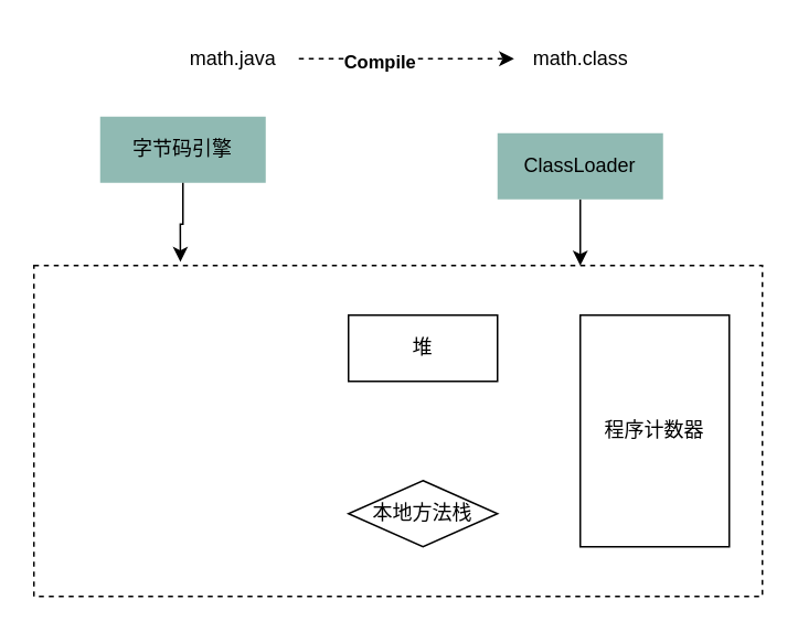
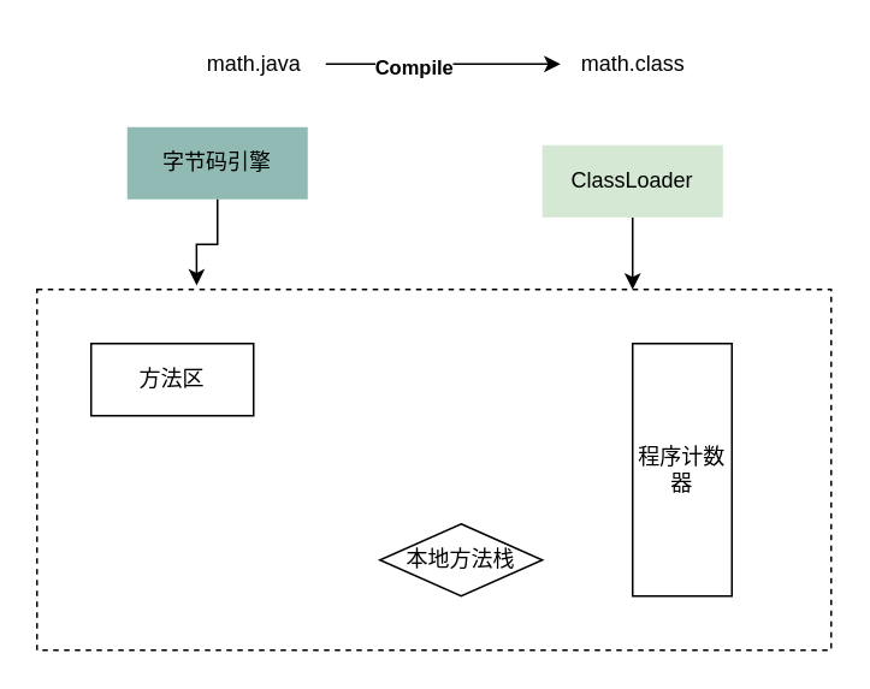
  <mxCell id="0" />
  <mxCell id="1" parent="0" />
  <mxCell id="2" value="" style="rounded=0;whiteSpace=wrap;html=1;fillColor=none;dashed=1;" parent="1" vertex="1"><mxGeometry x="20" y="160" width="440" height="200" as="geometry" /></mxCell>
  <mxCell id="3" style="edgeStyle=orthogonalEdgeStyle;rounded=0;orthogonalLoop=1;jettySize=auto;html=1;entryX=0.75;entryY=0;entryDx=0;entryDy=0;" edge="1" parent="1" source="4" target="2"><mxGeometry relative="1" as="geometry" /></mxCell>
- <mxCell id="4" value="ClassLoader" style="rounded=0;whiteSpace=wrap;html=1;dashed=1;fillColor=#90BAB3;strokeColor=none;" parent="1" vertex="1"><mxGeometry x="300" y="80" width="100" height="40" as="geometry" /></mxCell>
- <mxCell id="5" style="edgeStyle=orthogonalEdgeStyle;rounded=0;orthogonalLoop=1;jettySize=auto;html=1;dashed=1;" parent="1" source="7" target="8" edge="1"><mxGeometry relative="1" as="geometry" /></mxCell>
+ <mxCell id="4" value="ClassLoader" style="rounded=0;whiteSpace=wrap;html=1;dashed=1;fillColor=#d5e8d4;strokeColor=none;" parent="1" vertex="1"><mxGeometry x="300" y="80" width="100" height="40" as="geometry" /></mxCell>
+ <mxCell id="5" style="edgeStyle=orthogonalEdgeStyle;rounded=0;orthogonalLoop=1;jettySize=auto;html=1;" parent="1" source="7" target="8" edge="1"><mxGeometry relative="1" as="geometry" /></mxCell>
  <mxCell id="6" value="Compile" style="edgeLabel;html=1;align=center;verticalAlign=middle;resizable=0;points=[];fontStyle=1" parent="5" vertex="1" connectable="0"><mxGeometry x="-0.269" y="-1" relative="1" as="geometry"><mxPoint as="offset" /></mxGeometry></mxCell>
  <mxCell id="7" value="math.java" style="text;html=1;align=center;verticalAlign=middle;resizable=0;points=[];autosize=1;strokeColor=none;fillColor=none;" parent="1" vertex="1"><mxGeometry x="100" y="20" width="80" height="30" as="geometry" /></mxCell>
  <mxCell id="8" value="math.class" style="text;html=1;align=center;verticalAlign=middle;resizable=0;points=[];autosize=1;strokeColor=none;fillColor=none;" parent="1" vertex="1"><mxGeometry x="310" y="20" width="80" height="30" as="geometry" /></mxCell>
- <mxCell id="10" value="堆" style="rounded=0;whiteSpace=wrap;html=1;" vertex="1" parent="1"><mxGeometry x="210" y="190" width="90" height="40" as="geometry" /></mxCell>
+ <mxCell id="9" value="方法区" style="rounded=0;whiteSpace=wrap;html=1;" vertex="1" parent="1"><mxGeometry x="50" y="190" width="90" height="40" as="geometry" /></mxCell>
  <mxCell id="11" value="本地方法栈" style="rhombus;whiteSpace=wrap;html=1;" vertex="1" parent="1"><mxGeometry x="210" y="290" width="90" height="40" as="geometry" /></mxCell>
- <mxCell id="12" value="程序计数器" style="rounded=0;whiteSpace=wrap;html=1;" vertex="1" parent="1"><mxGeometry x="350" y="190" width="90" height="140" as="geometry" /></mxCell>
- <mxCell id="13" value="字节码引擎" style="rounded=0;whiteSpace=wrap;html=1;dashed=1;fillColor=#90BAB3;strokeColor=none;" vertex="1" parent="1"><mxGeometry x="60" y="70" width="100" height="40" as="geometry" /></mxCell>
+ <mxCell id="12" value="程序计数器" style="rounded=0;whiteSpace=wrap;html=1;" vertex="1" parent="1"><mxGeometry x="350" y="190" width="55" height="140" as="geometry" /></mxCell>
+ <mxCell id="13" value="字节码引擎" style="rounded=0;whiteSpace=wrap;html=1;dashed=1;fillColor=#90BAB3;strokeColor=none;" vertex="1" parent="1"><mxGeometry x="70" y="70" width="100" height="40" as="geometry" /></mxCell>
  <mxCell id="14" style="edgeStyle=orthogonalEdgeStyle;rounded=0;orthogonalLoop=1;jettySize=auto;html=1;entryX=0.201;entryY=-0.011;entryDx=0;entryDy=0;entryPerimeter=0;" edge="1" parent="1" source="13" target="2"><mxGeometry relative="1" as="geometry" /></mxCell>
